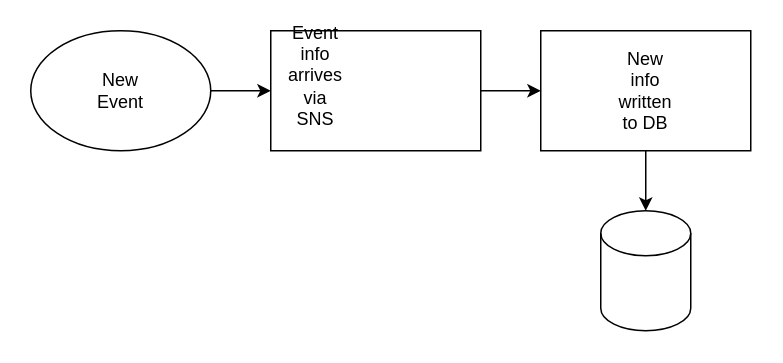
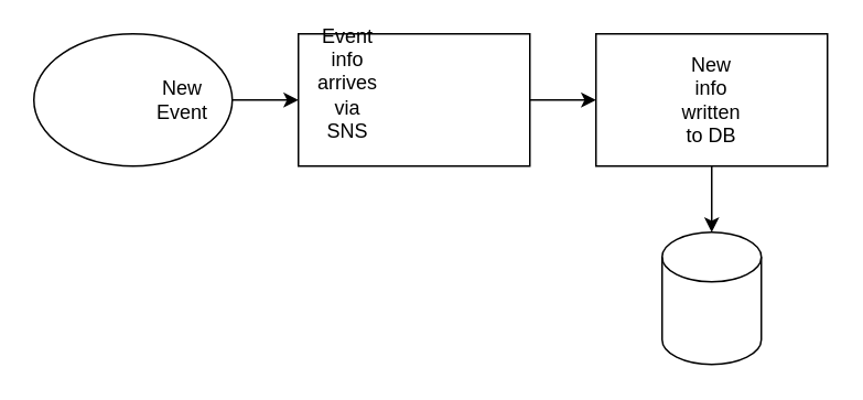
  <mxCell id="0" />
  <mxCell id="1" parent="0" />
  <mxCell id="2" value="" style="group" vertex="1" connectable="0" parent="1"><mxGeometry x="20" y="20" width="120" height="80" as="geometry" /></mxCell>
  <mxCell id="3" value="" style="ellipse;whiteSpace=wrap;html=1;" vertex="1" parent="2"><mxGeometry width="120" height="80" as="geometry" /></mxCell>
- <mxCell id="4" value="New Event" style="text;html=1;strokeColor=none;fillColor=none;align=center;verticalAlign=middle;whiteSpace=wrap;rounded=0;container=1;" vertex="1" parent="2"><mxGeometry x="40" y="30" width="40" height="20" as="geometry" /></mxCell>
+ <mxCell id="4" value="New Event" style="text;html=1;strokeColor=none;fillColor=none;align=center;verticalAlign=middle;whiteSpace=wrap;rounded=0;container=1;" vertex="1" parent="2"><mxGeometry x="70" y="30" width="40" height="20" as="geometry" /></mxCell>
  <mxCell id="5" value="" style="endArrow=classic;html=1;exitX=1;exitY=0.5;exitDx=0;exitDy=0;entryX=0;entryY=0.5;entryDx=0;entryDy=0;" edge="1" parent="1" source="3" target="7"><mxGeometry width="50" height="50" relative="1" as="geometry"><mxPoint x="170" y="110" as="sourcePoint" /><mxPoint x="200" y="60" as="targetPoint" /></mxGeometry></mxCell>
  <mxCell id="6" value="" style="group" vertex="1" connectable="0" parent="1"><mxGeometry x="180" y="20" width="140" height="80" as="geometry" /></mxCell>
  <mxCell id="7" value="" style="rounded=0;whiteSpace=wrap;html=1;" vertex="1" parent="6"><mxGeometry width="140" height="80" as="geometry" /></mxCell>
  <mxCell id="8" value="Event info arrives via SNS" style="text;html=1;strokeColor=none;fillColor=none;align=center;verticalAlign=middle;whiteSpace=wrap;rounded=0;" vertex="1" parent="6"><mxGeometry x="10" y="20" width="40" height="20" as="geometry" /></mxCell>
  <mxCell id="9" value="" style="group" vertex="1" connectable="0" parent="1"><mxGeometry x="360" y="20" width="140" height="80" as="geometry" /></mxCell>
  <mxCell id="10" value="" style="rounded=0;whiteSpace=wrap;html=1;" vertex="1" parent="9"><mxGeometry width="140" height="80" as="geometry" /></mxCell>
  <mxCell id="11" value="New info written to DB" style="text;html=1;strokeColor=none;fillColor=none;align=center;verticalAlign=middle;whiteSpace=wrap;rounded=0;" vertex="1" parent="9"><mxGeometry x="50" y="30" width="40" height="20" as="geometry" /></mxCell>
  <mxCell id="12" value="" style="endArrow=classic;html=1;exitX=1;exitY=0.5;exitDx=0;exitDy=0;entryX=0;entryY=0.5;entryDx=0;entryDy=0;" edge="1" parent="1" source="7" target="10"><mxGeometry width="50" height="50" relative="1" as="geometry"><mxPoint x="330" y="59.5" as="sourcePoint" /><mxPoint x="350" y="60" as="targetPoint" /></mxGeometry></mxCell>
  <mxCell id="13" value="" style="endArrow=classic;html=1;exitX=0.5;exitY=1;exitDx=0;exitDy=0;" edge="1" parent="1" source="10" target="15"><mxGeometry width="50" height="50" relative="1" as="geometry"><mxPoint x="400" y="370" as="sourcePoint" /><mxPoint x="430" y="160" as="targetPoint" /></mxGeometry></mxCell>
  <mxCell id="14" value="" style="group" vertex="1" connectable="0" parent="1"><mxGeometry x="400" y="140" width="60" height="80" as="geometry" /></mxCell>
  <mxCell id="15" value="" style="shape=cylinder2;whiteSpace=wrap;html=1;boundedLbl=1;backgroundOutline=1;size=15;" vertex="1" parent="14"><mxGeometry width="60" height="80" as="geometry" /></mxCell>
